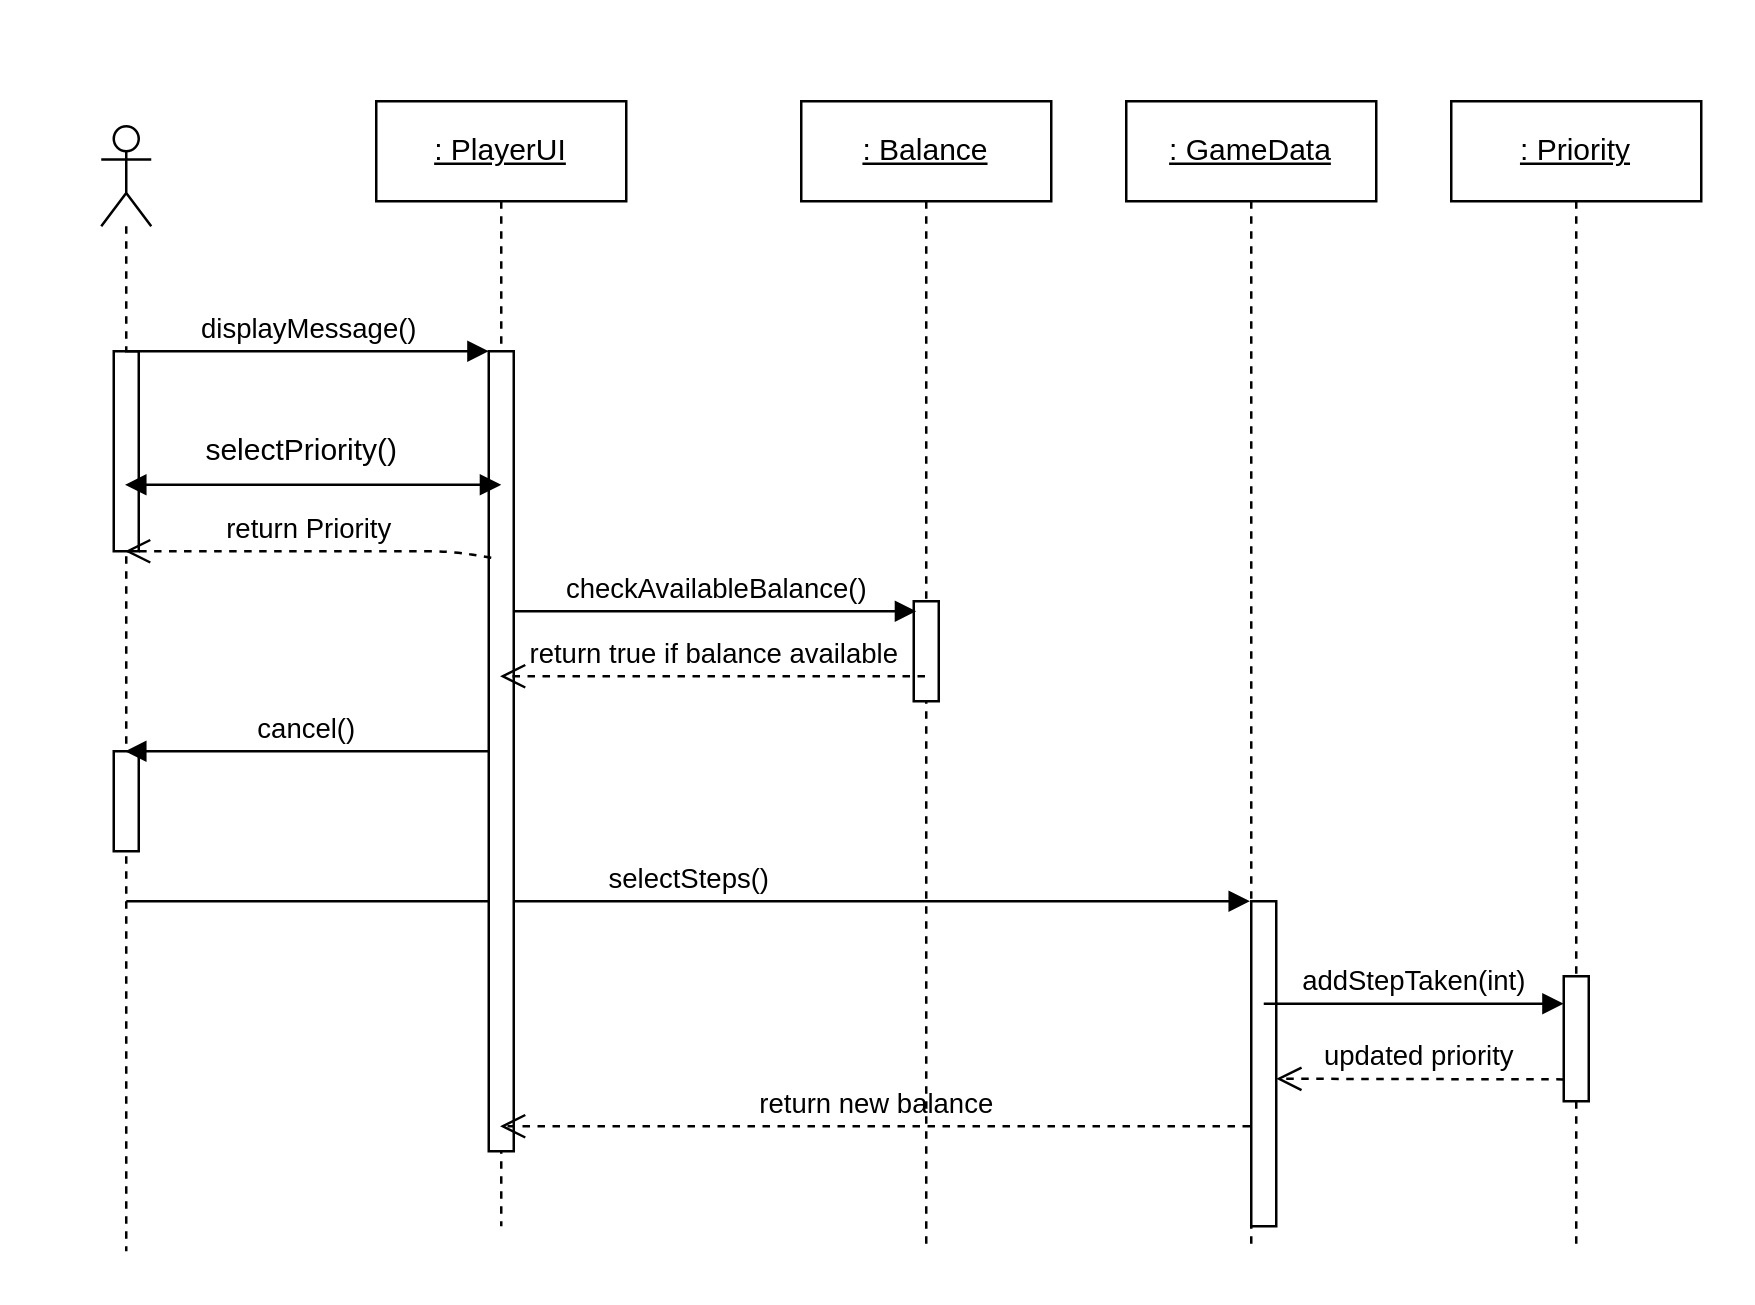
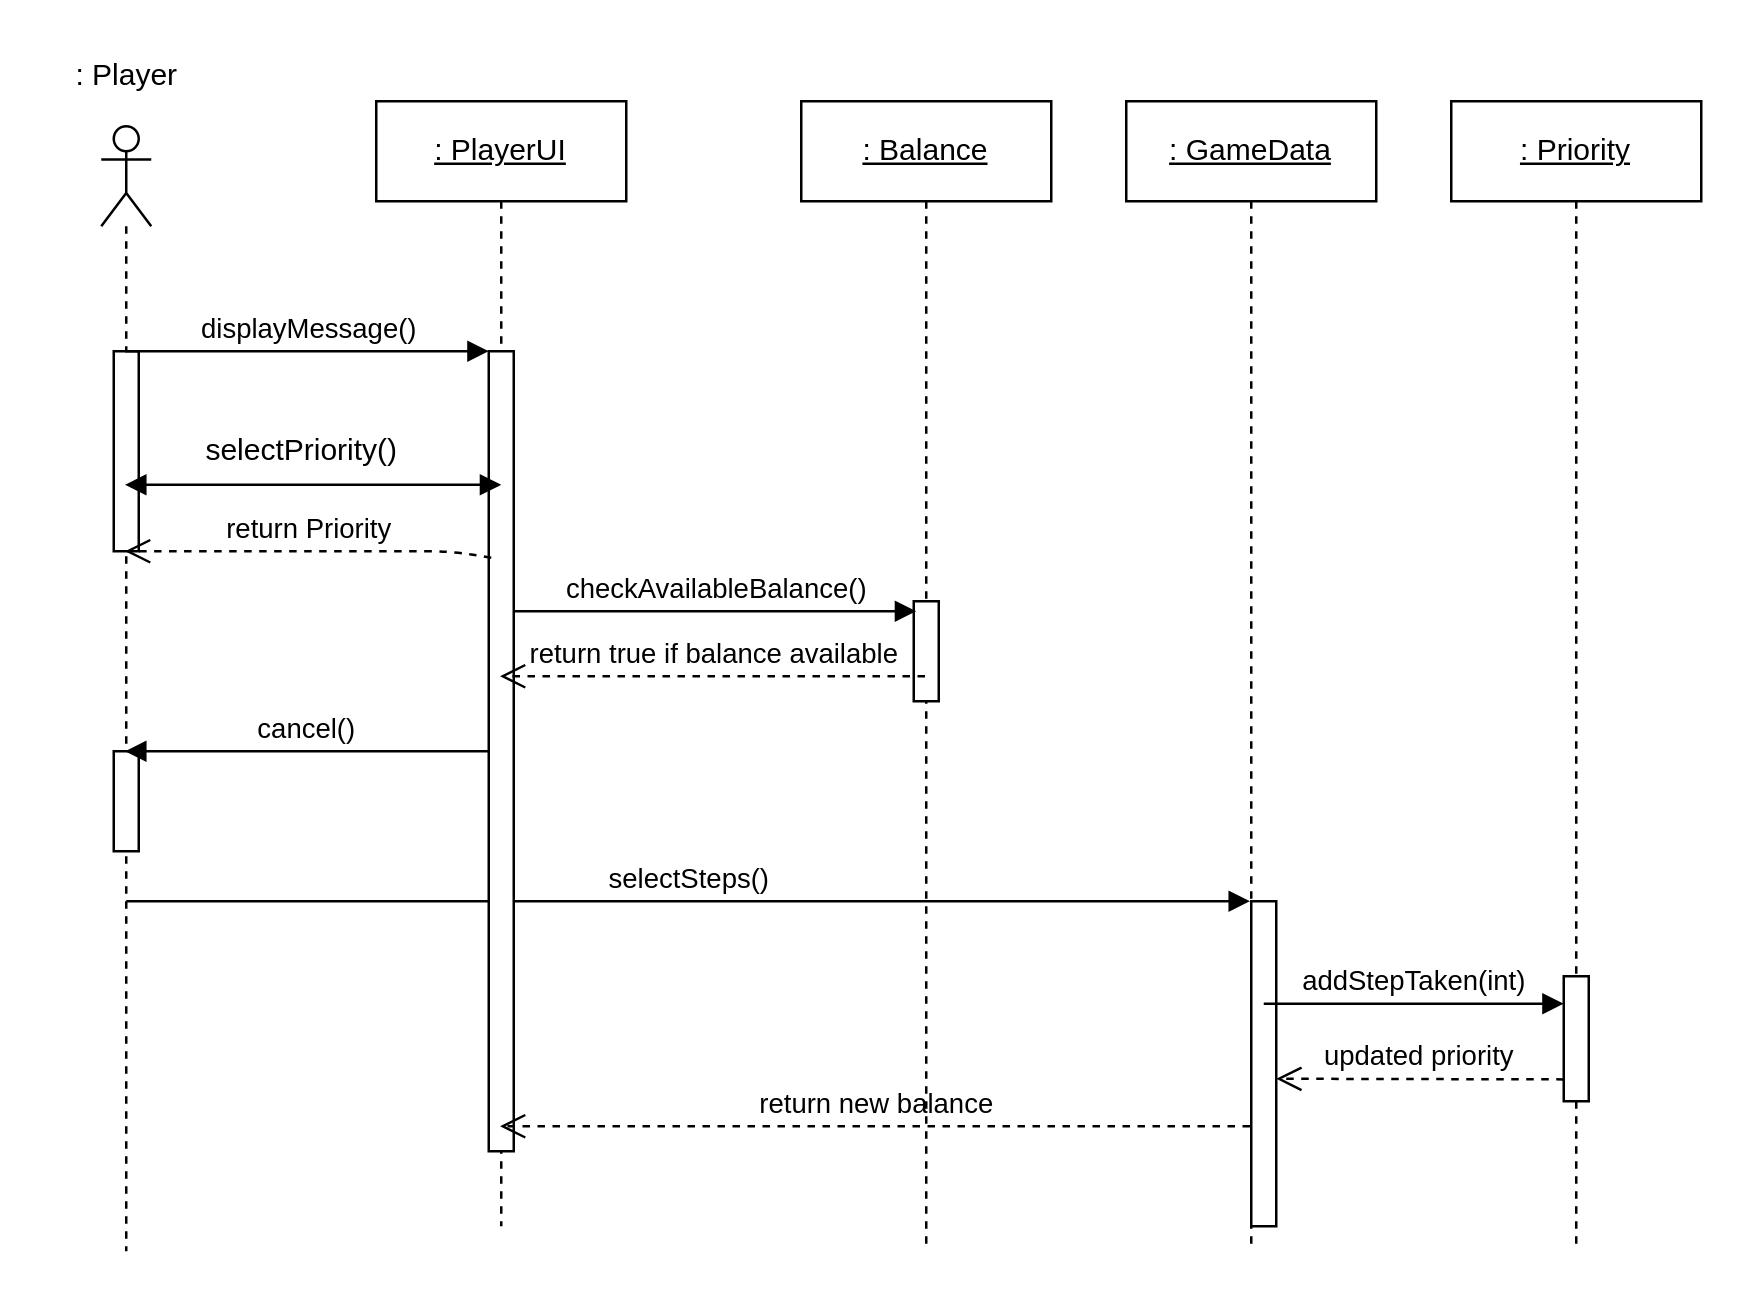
  <mxCell id="0" />
  <mxCell id="1" parent="0" />
  <mxCell id="2" value="" style="shape=umlLifeline;participant=umlActor;perimeter=lifelinePerimeter;whiteSpace=wrap;html=1;container=1;collapsible=0;recursiveResize=0;verticalAlign=top;spacingTop=36;outlineConnect=0;" parent="1" vertex="1"><mxGeometry x="40" y="50" width="20" height="450" as="geometry" /></mxCell>
  <mxCell id="3" value="" style="html=1;points=[];perimeter=orthogonalPerimeter;" parent="2" vertex="1"><mxGeometry x="5" y="90" width="10" height="80" as="geometry" /></mxCell>
  <mxCell id="4" value="" style="html=1;points=[];perimeter=orthogonalPerimeter;" parent="2" vertex="1"><mxGeometry x="5" y="250" width="10" height="40" as="geometry" /></mxCell>
  <mxCell id="5" value="selectSteps()" style="html=1;verticalAlign=bottom;endArrow=block;" edge="1" parent="2" target="10"><mxGeometry width="80" relative="1" as="geometry"><mxPoint x="10" y="310" as="sourcePoint" /><mxPoint x="90" y="310" as="targetPoint" /></mxGeometry></mxCell>
+ <mxCell id="6" value=": Player" style="text;html=1;align=center;verticalAlign=middle;resizable=0;points=[];autosize=1;" parent="1" vertex="1"><mxGeometry x="20" y="20" width="60" height="20" as="geometry" /></mxCell>
  <mxCell id="7" value="&lt;u&gt;: PlayerUI&lt;/u&gt;" style="shape=umlLifeline;perimeter=lifelinePerimeter;whiteSpace=wrap;html=1;container=1;collapsible=0;recursiveResize=0;outlineConnect=0;" parent="1" vertex="1"><mxGeometry x="150" y="40" width="100" height="450" as="geometry" /></mxCell>
  <mxCell id="8" value="" style="html=1;points=[];perimeter=orthogonalPerimeter;" parent="7" vertex="1"><mxGeometry x="45" y="100" width="10" height="320" as="geometry" /></mxCell>
  <mxCell id="9" value="" style="html=1;verticalAlign=bottom;endArrow=block;" parent="7" source="8" target="7" edge="1"><mxGeometry width="80" relative="1" as="geometry"><mxPoint x="-60" y="110" as="sourcePoint" /><mxPoint x="20" y="110" as="targetPoint" /><Array as="points" /></mxGeometry></mxCell>
  <mxCell id="10" value="&lt;u&gt;: GameData&lt;/u&gt;" style="shape=umlLifeline;perimeter=lifelinePerimeter;whiteSpace=wrap;html=1;container=1;collapsible=0;recursiveResize=0;outlineConnect=0;" parent="1" vertex="1"><mxGeometry x="450" y="40" width="100" height="460" as="geometry" /></mxCell>
  <mxCell id="11" value="" style="html=1;points=[];perimeter=orthogonalPerimeter;" parent="10" vertex="1"><mxGeometry x="50" y="320" width="10" height="130" as="geometry" /></mxCell>
  <mxCell id="12" value="displayMessage()" style="html=1;verticalAlign=bottom;endArrow=block;" parent="1" source="2" target="8" edge="1"><mxGeometry width="80" relative="1" as="geometry"><mxPoint x="49.5" y="140" as="sourcePoint" /><mxPoint x="199.5" y="140" as="targetPoint" /><Array as="points"><mxPoint x="150" y="140" /></Array></mxGeometry></mxCell>
  <mxCell id="13" value="return new balance" style="html=1;verticalAlign=bottom;endArrow=open;dashed=1;endSize=8;" parent="1" source="10" target="7" edge="1"><mxGeometry relative="1" as="geometry"><mxPoint x="350" y="300" as="sourcePoint" /><mxPoint x="210" y="273" as="targetPoint" /><Array as="points"><mxPoint x="370" y="450" /></Array></mxGeometry></mxCell>
  <mxCell id="14" value="addStepTaken(int)" style="html=1;verticalAlign=bottom;endArrow=block;" parent="1" target="17" edge="1"><mxGeometry x="0.004" width="80" relative="1" as="geometry"><mxPoint x="505" y="401" as="sourcePoint" /><mxPoint x="509.5" y="190" as="targetPoint" /><Array as="points"><mxPoint x="530" y="401" /><mxPoint x="550" y="401" /><mxPoint x="570" y="401" /></Array><mxPoint as="offset" /></mxGeometry></mxCell>
  <mxCell id="15" value="updated priority" style="html=1;verticalAlign=bottom;endArrow=open;dashed=1;endSize=8;exitX=0;exitY=0.825;exitDx=0;exitDy=0;exitPerimeter=0;" parent="1" source="17" edge="1"><mxGeometry relative="1" as="geometry"><mxPoint x="506" y="221" as="sourcePoint" /><mxPoint x="510" y="431" as="targetPoint" /></mxGeometry></mxCell>
  <mxCell id="16" value="&lt;u&gt;: Priority&lt;/u&gt;" style="shape=umlLifeline;perimeter=lifelinePerimeter;whiteSpace=wrap;html=1;container=1;collapsible=0;recursiveResize=0;outlineConnect=0;" parent="1" vertex="1"><mxGeometry x="580" y="40" width="100" height="460" as="geometry" /></mxCell>
  <mxCell id="17" value="" style="html=1;points=[];perimeter=orthogonalPerimeter;" parent="16" vertex="1"><mxGeometry x="45" y="350" width="10" height="50" as="geometry" /></mxCell>
  <mxCell id="18" value="selectPriority()" style="text;html=1;align=center;verticalAlign=middle;resizable=0;points=[];autosize=1;" parent="1" vertex="1"><mxGeometry x="75" y="170" width="90" height="20" as="geometry" /></mxCell>
  <mxCell id="19" value="return Priority" style="html=1;verticalAlign=bottom;endArrow=open;dashed=1;endSize=8;exitX=0.1;exitY=0.258;exitDx=0;exitDy=0;exitPerimeter=0;" parent="1" source="8" target="2" edge="1"><mxGeometry relative="1" as="geometry"><mxPoint x="170" y="210" as="sourcePoint" /><mxPoint x="90" y="210" as="targetPoint" /><Array as="points"><mxPoint x="180" y="220" /><mxPoint x="70" y="220" /></Array></mxGeometry></mxCell>
  <mxCell id="20" value="&lt;u&gt;: Balance&lt;/u&gt;" style="shape=umlLifeline;perimeter=lifelinePerimeter;whiteSpace=wrap;html=1;container=1;collapsible=0;recursiveResize=0;outlineConnect=0;" parent="1" vertex="1"><mxGeometry x="320" y="40" width="100" height="460" as="geometry" /></mxCell>
  <mxCell id="21" value="" style="html=1;points=[];perimeter=orthogonalPerimeter;" parent="20" vertex="1"><mxGeometry x="45" y="200" width="10" height="40" as="geometry" /></mxCell>
  <mxCell id="22" value="" style="endArrow=block;startArrow=block;endFill=1;startFill=1;html=1;entryX=0.5;entryY=0.167;entryDx=0;entryDy=0;entryPerimeter=0;" parent="1" source="2" target="8" edge="1"><mxGeometry width="160" relative="1" as="geometry"><mxPoint x="50" y="170" as="sourcePoint" /><mxPoint x="210" y="170" as="targetPoint" /></mxGeometry></mxCell>
  <mxCell id="23" value="checkAvailableBalance()" style="html=1;verticalAlign=bottom;endArrow=block;entryX=0.1;entryY=0.1;entryDx=0;entryDy=0;entryPerimeter=0;" parent="1" source="8" target="21" edge="1"><mxGeometry width="80" relative="1" as="geometry"><mxPoint x="220" y="239" as="sourcePoint" /><mxPoint x="390" y="260" as="targetPoint" /></mxGeometry></mxCell>
  <mxCell id="24" value="return true if balance available" style="html=1;verticalAlign=bottom;endArrow=open;dashed=1;endSize=8;" parent="1" source="20" target="7" edge="1"><mxGeometry relative="1" as="geometry"><mxPoint x="320" y="270" as="sourcePoint" /><mxPoint x="240" y="270" as="targetPoint" /></mxGeometry></mxCell>
  <mxCell id="25" value="cancel()" style="html=1;verticalAlign=bottom;endArrow=block;" parent="1" source="8" target="2" edge="1"><mxGeometry width="80" relative="1" as="geometry"><mxPoint x="90" y="360" as="sourcePoint" /><mxPoint x="170" y="360" as="targetPoint" /><Array as="points"><mxPoint x="140" y="300" /></Array></mxGeometry></mxCell>
